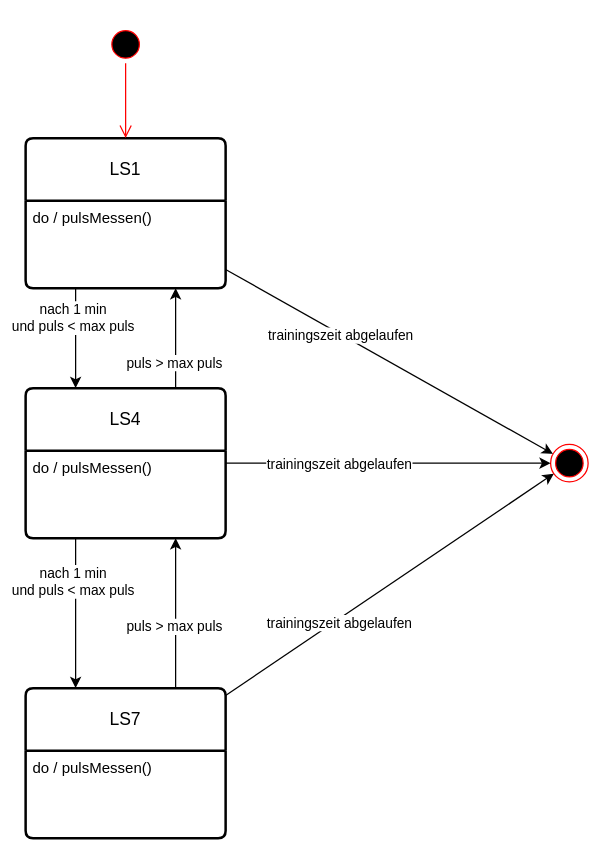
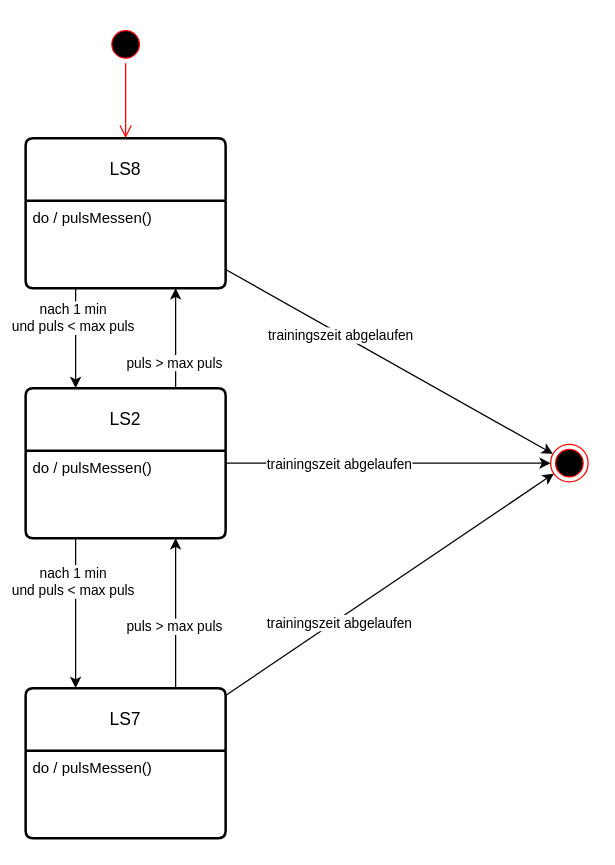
  <mxCell id="0" />
  <mxCell id="1" parent="0" />
- <mxCell id="2" value="LS1" style="swimlane;childLayout=stackLayout;horizontal=1;startSize=50;horizontalStack=0;rounded=1;fontSize=14;fontStyle=0;strokeWidth=2;resizeParent=0;resizeLast=1;shadow=0;dashed=0;align=center;arcSize=4;whiteSpace=wrap;html=1;" vertex="1" parent="1"><mxGeometry x="20" y="110" width="160" height="120" as="geometry" /></mxCell>
+ <mxCell id="2" value="LS8" style="swimlane;childLayout=stackLayout;horizontal=1;startSize=50;horizontalStack=0;rounded=1;fontSize=14;fontStyle=0;strokeWidth=2;resizeParent=0;resizeLast=1;shadow=0;dashed=0;align=center;arcSize=4;whiteSpace=wrap;html=1;" vertex="1" parent="1"><mxGeometry x="20" y="110" width="160" height="120" as="geometry" /></mxCell>
  <mxCell id="3" value="do / pulsMessen()" style="align=left;strokeColor=none;fillColor=none;spacingLeft=4;fontSize=12;verticalAlign=top;resizable=0;rotatable=0;part=1;html=1;" vertex="1" parent="2"><mxGeometry y="50" width="160" height="70" as="geometry" /></mxCell>
- <mxCell id="4" value="LS4" style="swimlane;childLayout=stackLayout;horizontal=1;startSize=50;horizontalStack=0;rounded=1;fontSize=14;fontStyle=0;strokeWidth=2;resizeParent=0;resizeLast=1;shadow=0;dashed=0;align=center;arcSize=4;whiteSpace=wrap;html=1;" vertex="1" parent="1"><mxGeometry x="20" y="310" width="160" height="120" as="geometry" /></mxCell>
+ <mxCell id="4" value="LS2" style="swimlane;childLayout=stackLayout;horizontal=1;startSize=50;horizontalStack=0;rounded=1;fontSize=14;fontStyle=0;strokeWidth=2;resizeParent=0;resizeLast=1;shadow=0;dashed=0;align=center;arcSize=4;whiteSpace=wrap;html=1;" vertex="1" parent="1"><mxGeometry x="20" y="310" width="160" height="120" as="geometry" /></mxCell>
  <mxCell id="5" value="do / pulsMessen()" style="align=left;strokeColor=none;fillColor=none;spacingLeft=4;fontSize=12;verticalAlign=top;resizable=0;rotatable=0;part=1;html=1;" vertex="1" parent="4"><mxGeometry y="50" width="160" height="70" as="geometry" /></mxCell>
  <mxCell id="6" value="LS7" style="swimlane;childLayout=stackLayout;horizontal=1;startSize=50;horizontalStack=0;rounded=1;fontSize=14;fontStyle=0;strokeWidth=2;resizeParent=0;resizeLast=1;shadow=0;dashed=0;align=center;arcSize=4;whiteSpace=wrap;html=1;" vertex="1" parent="1"><mxGeometry x="20" y="550" width="160" height="120" as="geometry" /></mxCell>
  <mxCell id="7" value="do / pulsMessen()" style="align=left;strokeColor=none;fillColor=none;spacingLeft=4;fontSize=12;verticalAlign=top;resizable=0;rotatable=0;part=1;html=1;" vertex="1" parent="6"><mxGeometry y="50" width="160" height="70" as="geometry" /></mxCell>
  <mxCell id="8" value="" style="ellipse;html=1;shape=startState;fillColor=#000000;strokeColor=#ff0000;" vertex="1" parent="1"><mxGeometry x="85" width="30" height="30" as="geometry" y="20" /></mxCell>
  <mxCell id="9" value="" style="edgeStyle=orthogonalEdgeStyle;html=1;verticalAlign=bottom;endArrow=open;endSize=8;strokeColor=#ff0000;rounded=0;" edge="1" source="8" parent="1"><mxGeometry relative="1" as="geometry"><mxPoint x="100" y="110" as="targetPoint" /></mxGeometry></mxCell>
  <mxCell id="10" value="" style="endArrow=classic;html=1;rounded=0;entryX=0.25;entryY=0;entryDx=0;entryDy=0;exitX=0.25;exitY=1;exitDx=0;exitDy=0;" edge="1" parent="1" source="3" target="4"><mxGeometry width="50" height="50" relative="1" as="geometry"><mxPoint x="160" y="420" as="sourcePoint" /><mxPoint x="210" y="370" as="targetPoint" /></mxGeometry></mxCell>
  <mxCell id="11" value="nach 1 min&lt;div&gt;und puls &amp;lt; max puls&lt;/div&gt;" style="edgeLabel;html=1;align=center;verticalAlign=middle;resizable=0;points=[];" vertex="1" connectable="0" parent="10"><mxGeometry x="-0.436" y="-2" relative="1" as="geometry"><mxPoint as="offset" /></mxGeometry></mxCell>
  <mxCell id="12" value="" style="endArrow=classic;html=1;rounded=0;entryX=0.25;entryY=0;entryDx=0;entryDy=0;exitX=0.25;exitY=1;exitDx=0;exitDy=0;" edge="1" parent="1" source="5" target="6"><mxGeometry width="50" height="50" relative="1" as="geometry"><mxPoint x="110" y="240" as="sourcePoint" /><mxPoint x="110" y="320" as="targetPoint" /></mxGeometry></mxCell>
  <mxCell id="13" value="nach 1 min&lt;div&gt;und puls &amp;lt; max puls&lt;/div&gt;" style="edgeLabel;html=1;align=center;verticalAlign=middle;resizable=0;points=[];" vertex="1" connectable="0" parent="12"><mxGeometry x="-0.436" y="-2" relative="1" as="geometry"><mxPoint as="offset" /></mxGeometry></mxCell>
  <mxCell id="14" value="" style="ellipse;html=1;shape=endState;fillColor=#000000;strokeColor=#ff0000;" vertex="1" parent="1"><mxGeometry x="440" y="355" width="30" height="30" as="geometry" /></mxCell>
  <mxCell id="15" value="" style="endArrow=classic;html=1;rounded=0;" edge="1" parent="1" source="6" target="14"><mxGeometry width="50" height="50" relative="1" as="geometry"><mxPoint x="250" y="440" as="sourcePoint" /><mxPoint x="300" y="390" as="targetPoint" /></mxGeometry></mxCell>
  <mxCell id="16" value="trainingszeit abgelaufen" style="edgeLabel;html=1;align=center;verticalAlign=middle;resizable=0;points=[];" vertex="1" connectable="0" parent="15"><mxGeometry x="-0.364" y="4" relative="1" as="geometry"><mxPoint x="9" y="1" as="offset" /></mxGeometry></mxCell>
  <mxCell id="17" value="" style="endArrow=classic;html=1;rounded=0;" edge="1" parent="1" source="4" target="14"><mxGeometry width="50" height="50" relative="1" as="geometry"><mxPoint x="190" y="566" as="sourcePoint" /><mxPoint x="453" y="388" as="targetPoint" /></mxGeometry></mxCell>
  <mxCell id="18" value="trainingszeit abgelaufen" style="edgeLabel;html=1;align=center;verticalAlign=middle;resizable=0;points=[];" vertex="1" connectable="0" parent="17"><mxGeometry x="-0.519" relative="1" as="geometry"><mxPoint x="27" as="offset" /></mxGeometry></mxCell>
  <mxCell id="19" value="" style="endArrow=classic;html=1;rounded=0;" edge="1" parent="1" source="2" target="14"><mxGeometry width="50" height="50" relative="1" as="geometry"><mxPoint x="200" y="576" as="sourcePoint" /><mxPoint x="463" y="398" as="targetPoint" /></mxGeometry></mxCell>
  <mxCell id="20" value="trainingszeit abgelaufen" style="edgeLabel;html=1;align=center;verticalAlign=middle;resizable=0;points=[];" vertex="1" connectable="0" parent="19"><mxGeometry x="-0.298" y="-1" relative="1" as="geometry"><mxPoint as="offset" /></mxGeometry></mxCell>
  <mxCell id="21" value="" style="endArrow=classic;html=1;rounded=0;exitX=0.75;exitY=0;exitDx=0;exitDy=0;entryX=0.75;entryY=1;entryDx=0;entryDy=0;" edge="1" parent="1" source="6" target="5"><mxGeometry width="50" height="50" relative="1" as="geometry"><mxPoint x="250" y="440" as="sourcePoint" /><mxPoint x="300" y="390" as="targetPoint" /></mxGeometry></mxCell>
  <mxCell id="22" value="puls &amp;gt; max puls" style="edgeLabel;html=1;align=center;verticalAlign=middle;resizable=0;points=[];" vertex="1" connectable="0" parent="21"><mxGeometry x="0.428" y="2" relative="1" as="geometry"><mxPoint y="36" as="offset" /></mxGeometry></mxCell>
  <mxCell id="23" value="" style="endArrow=classic;html=1;rounded=0;exitX=0.75;exitY=0;exitDx=0;exitDy=0;entryX=0.75;entryY=1;entryDx=0;entryDy=0;" edge="1" parent="1" source="4" target="3"><mxGeometry width="50" height="50" relative="1" as="geometry"><mxPoint x="150" y="560" as="sourcePoint" /><mxPoint x="150" y="440" as="targetPoint" /></mxGeometry></mxCell>
  <mxCell id="24" value="puls &amp;gt; max puls" style="edgeLabel;html=1;align=center;verticalAlign=middle;resizable=0;points=[];" vertex="1" connectable="0" parent="23"><mxGeometry x="0.428" y="2" relative="1" as="geometry"><mxPoint y="36" as="offset" /></mxGeometry></mxCell>
